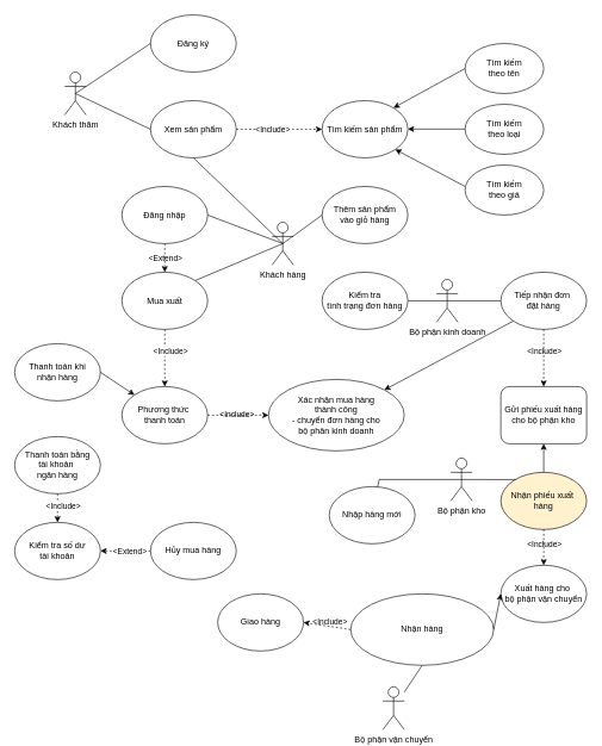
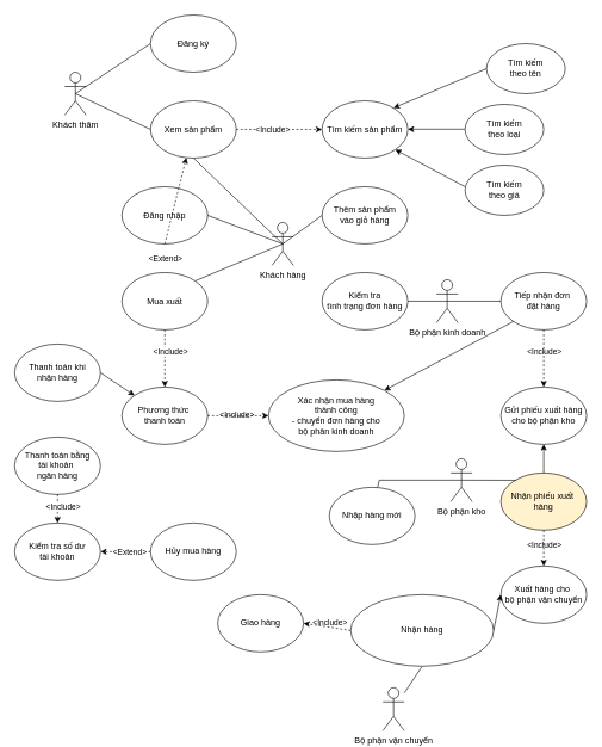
  <mxCell id="0" />
  <mxCell id="1" parent="0" />
  <mxCell id="2" value="Khách thăm&lt;br&gt;" style="shape=umlActor;verticalLabelPosition=bottom;verticalAlign=top;html=1;outlineConnect=0;overflow=visible;" parent="1" vertex="1"><mxGeometry x="90" y="100" width="30" height="60" as="geometry" /></mxCell>
  <mxCell id="3" value="" style="endArrow=none;html=1;rounded=0;exitX=0.5;exitY=0.5;exitDx=0;exitDy=0;exitPerimeter=0;" parent="1" source="2" edge="1"><mxGeometry width="50" height="50" relative="1" as="geometry"><mxPoint x="160" y="120" as="sourcePoint" /><mxPoint x="210" y="60" as="targetPoint" /></mxGeometry></mxCell>
  <mxCell id="4" value="Xem sản phẩm" style="ellipse;whiteSpace=wrap;html=1;" parent="1" vertex="1"><mxGeometry x="210" y="140" width="120" height="80" as="geometry" /></mxCell>
  <mxCell id="5" value="" style="endArrow=none;html=1;rounded=0;exitX=0.5;exitY=0.5;exitDx=0;exitDy=0;exitPerimeter=0;" parent="1" source="2" edge="1"><mxGeometry width="50" height="50" relative="1" as="geometry"><mxPoint x="110" y="130" as="sourcePoint" /><mxPoint x="210" y="180" as="targetPoint" /></mxGeometry></mxCell>
  <mxCell id="6" value="Đăng ký" style="ellipse;whiteSpace=wrap;html=1;" parent="1" vertex="1"><mxGeometry x="210" y="20" width="120" height="80" as="geometry" /></mxCell>
  <mxCell id="7" value="" style="endArrow=classic;html=1;rounded=0;exitX=1;exitY=0.5;exitDx=0;exitDy=0;dashed=1;" parent="1" source="4" edge="1"><mxGeometry width="50" height="50" relative="1" as="geometry"><mxPoint x="350" y="190" as="sourcePoint" /><mxPoint x="450" y="180" as="targetPoint" /></mxGeometry></mxCell>
  <mxCell id="8" value="&amp;lt;Include&amp;gt;" style="edgeLabel;html=1;align=center;verticalAlign=middle;resizable=0;points=[];" parent="7" vertex="1" connectable="0"><mxGeometry x="-0.267" y="1" relative="1" as="geometry"><mxPoint x="6" y="1" as="offset" /></mxGeometry></mxCell>
  <mxCell id="9" value="Tìm kiếm sản phẩm" style="ellipse;whiteSpace=wrap;html=1;" parent="1" vertex="1"><mxGeometry x="450" y="140" width="120" height="80" as="geometry" /></mxCell>
  <mxCell id="10" value="Khách hàng&lt;br&gt;" style="shape=umlActor;verticalLabelPosition=bottom;verticalAlign=top;html=1;outlineConnect=0;overflow=visible;" parent="1" vertex="1"><mxGeometry x="380" y="310" width="30" height="60" as="geometry" /></mxCell>
  <mxCell id="11" value="" style="endArrow=classic;html=1;rounded=0;dashed=1;entryX=1;entryY=0.5;entryDx=0;entryDy=0;exitX=0;exitY=0.5;exitDx=0;exitDy=0;" parent="1" source="41" target="40" edge="1"><mxGeometry width="50" height="50" relative="1" as="geometry"><mxPoint x="447.57" y="620" as="sourcePoint" /><mxPoint x="349.996" y="671.716" as="targetPoint" /></mxGeometry></mxCell>
  <mxCell id="12" value="" style="endArrow=classic;html=1;rounded=0;exitX=1;exitY=0.5;exitDx=0;exitDy=0;entryX=1;entryY=1;entryDx=0;entryDy=0;" parent="1" target="9" edge="1"><mxGeometry width="50" height="50" relative="1" as="geometry"><mxPoint x="650" y="260" as="sourcePoint" /><mxPoint x="590" y="250" as="targetPoint" /></mxGeometry></mxCell>
  <mxCell id="13" value="&amp;lt;Extend&amp;gt;" style="edgeLabel;html=1;align=center;verticalAlign=middle;resizable=0;points=[];" parent="12" vertex="1" connectable="0"><mxGeometry x="-0.467" y="-3" relative="1" as="geometry"><mxPoint x="-445" y="527" as="offset" /></mxGeometry></mxCell>
  <mxCell id="14" value="&amp;lt;Extend&amp;gt;" style="edgeLabel;html=1;align=center;verticalAlign=middle;resizable=0;points=[];" parent="12" vertex="1" connectable="0"><mxGeometry x="-0.467" y="-3" relative="1" as="geometry"><mxPoint x="-395" y="116" as="offset" /></mxGeometry></mxCell>
  <mxCell id="15" value="" style="endArrow=classic;html=1;rounded=0;" parent="1" edge="1"><mxGeometry width="50" height="50" relative="1" as="geometry"><mxPoint x="650" y="179.71" as="sourcePoint" /><mxPoint x="570" y="179.71" as="targetPoint" /></mxGeometry></mxCell>
- <mxCell id="16" value="Tìm kiếm &lt;br&gt;theo tên" style="ellipse;whiteSpace=wrap;html=1;" parent="1" vertex="1"><mxGeometry x="650" y="60" width="110" height="70" as="geometry" /></mxCell>
+ <mxCell id="16" value="Tìm kiếm &lt;br&gt;theo tên" style="ellipse;whiteSpace=wrap;html=1;" parent="1" vertex="1"><mxGeometry x="680" y="60" width="110" height="70" as="geometry" /></mxCell>
  <mxCell id="17" value="Tìm kiếm &lt;br&gt;theo loại" style="ellipse;whiteSpace=wrap;html=1;" parent="1" vertex="1"><mxGeometry x="650" y="145" width="110" height="70" as="geometry" /></mxCell>
  <mxCell id="18" value="Tìm kiếm&lt;br&gt;theo giá" style="ellipse;whiteSpace=wrap;html=1;" parent="1" vertex="1"><mxGeometry x="650" y="230" width="110" height="70" as="geometry" /></mxCell>
  <mxCell id="19" value="Đăng nhập" style="ellipse;whiteSpace=wrap;html=1;" parent="1" vertex="1"><mxGeometry x="170" y="260" width="120" height="80" as="geometry" /></mxCell>
  <mxCell id="20" value="" style="endArrow=none;html=1;rounded=0;exitX=0.5;exitY=0.5;exitDx=0;exitDy=0;exitPerimeter=0;entryX=1;entryY=0.5;entryDx=0;entryDy=0;" parent="1" source="10" target="19" edge="1"><mxGeometry width="50" height="50" relative="1" as="geometry"><mxPoint x="-20" y="380" as="sourcePoint" /><mxPoint x="140" y="340" as="targetPoint" /></mxGeometry></mxCell>
  <mxCell id="21" value="" style="endArrow=none;html=1;rounded=0;entryX=0.5;entryY=1;entryDx=0;entryDy=0;" parent="1" target="4" edge="1"><mxGeometry width="50" height="50" relative="1" as="geometry"><mxPoint x="395" y="340" as="sourcePoint" /><mxPoint x="460" y="260" as="targetPoint" /></mxGeometry></mxCell>
  <mxCell id="22" value="Thêm sản phẩm&lt;br&gt;vào giỏ hàng" style="ellipse;whiteSpace=wrap;html=1;" parent="1" vertex="1"><mxGeometry x="450" y="260" width="120" height="80" as="geometry" /></mxCell>
  <mxCell id="23" value="" style="endArrow=none;html=1;rounded=0;exitX=0.5;exitY=0.5;exitDx=0;exitDy=0;exitPerimeter=0;entryX=0;entryY=0.5;entryDx=0;entryDy=0;" parent="1" source="10" target="22" edge="1"><mxGeometry width="50" height="50" relative="1" as="geometry"><mxPoint x="450" y="380" as="sourcePoint" /><mxPoint x="500" y="330" as="targetPoint" /></mxGeometry></mxCell>
  <mxCell id="24" value="" style="endArrow=none;html=1;rounded=0;entryX=0.5;entryY=0.5;entryDx=0;entryDy=0;entryPerimeter=0;exitX=1;exitY=0;exitDx=0;exitDy=0;" parent="1" source="25" target="10" edge="1"><mxGeometry width="50" height="50" relative="1" as="geometry"><mxPoint x="300" y="400" as="sourcePoint" /><mxPoint x="360" y="370" as="targetPoint" /></mxGeometry></mxCell>
  <mxCell id="25" value="Mua xuất" style="ellipse;whiteSpace=wrap;html=1;" parent="1" vertex="1"><mxGeometry x="170" y="380" width="120" height="80" as="geometry" /></mxCell>
- <mxCell id="26" value="" style="endArrow=classic;html=1;rounded=0;dashed=1;exitX=0.5;exitY=1;exitDx=0;exitDy=0;entryX=0.5;entryY=0;entryDx=0;entryDy=0;" parent="1" source="19" target="25" edge="1"><mxGeometry width="50" height="50" relative="1" as="geometry"><mxPoint x="270" y="540" as="sourcePoint" /><mxPoint x="180" y="350" as="targetPoint" /></mxGeometry></mxCell>
+ <mxCell id="26" value="" style="endArrow=classic;html=1;rounded=0;dashed=1;exitX=0.5;exitY=1;exitDx=0;exitDy=0;" parent="1" source="19" target="4" edge="1"><mxGeometry width="50" height="50" relative="1" as="geometry"><mxPoint x="270" y="540" as="sourcePoint" /><mxPoint x="180" y="350" as="targetPoint" /></mxGeometry></mxCell>
  <mxCell id="27" value="" style="endArrow=classic;html=1;rounded=0;exitX=0.5;exitY=1;exitDx=0;exitDy=0;dashed=1;" parent="1" source="25" edge="1"><mxGeometry width="50" height="50" relative="1" as="geometry"><mxPoint x="250" y="480" as="sourcePoint" /><mxPoint x="230" y="540" as="targetPoint" /></mxGeometry></mxCell>
  <mxCell id="28" value="&amp;lt;Include&amp;gt;" style="edgeLabel;html=1;align=center;verticalAlign=middle;resizable=0;points=[];" parent="27" vertex="1" connectable="0"><mxGeometry x="-0.267" y="1" relative="1" as="geometry"><mxPoint x="6" y="1" as="offset" /></mxGeometry></mxCell>
  <mxCell id="29" value="&amp;lt;Include&amp;gt;" style="edgeLabel;html=1;align=center;verticalAlign=middle;resizable=0;points=[];" parent="27" vertex="1" connectable="0"><mxGeometry x="-0.267" y="1" relative="1" as="geometry"><mxPoint x="99" y="90" as="offset" /></mxGeometry></mxCell>
  <mxCell id="30" value="&amp;lt;Include&amp;gt;" style="edgeLabel;html=1;align=center;verticalAlign=middle;resizable=0;points=[];" parent="27" vertex="1" connectable="0"><mxGeometry x="-0.267" y="1" relative="1" as="geometry"><mxPoint x="529" y="1" as="offset" /></mxGeometry></mxCell>
  <mxCell id="31" value="&amp;lt;Include&amp;gt;" style="edgeLabel;html=1;align=center;verticalAlign=middle;resizable=0;points=[];" parent="27" vertex="1" connectable="0"><mxGeometry x="-0.267" y="1" relative="1" as="geometry"><mxPoint x="529" y="271" as="offset" /></mxGeometry></mxCell>
  <mxCell id="32" value="&amp;lt;Include&amp;gt;" style="edgeLabel;html=1;align=center;verticalAlign=middle;resizable=0;points=[];" parent="27" vertex="1" connectable="0"><mxGeometry x="-0.267" y="1" relative="1" as="geometry"><mxPoint x="229" y="380" as="offset" /></mxGeometry></mxCell>
  <mxCell id="33" value="Phương thức&amp;nbsp;&lt;br&gt;thanh toán" style="ellipse;whiteSpace=wrap;html=1;" parent="1" vertex="1"><mxGeometry x="170" y="540" width="120" height="80" as="geometry" /></mxCell>
  <mxCell id="34" value="Thanh toán bằng&lt;br&gt;tài khoản&amp;nbsp;&lt;br&gt;ngân hàng" style="ellipse;whiteSpace=wrap;html=1;" parent="1" vertex="1"><mxGeometry x="20" y="610" width="120" height="80" as="geometry" /></mxCell>
  <mxCell id="35" value="Thanh toán khi&lt;br&gt;nhận hàng" style="ellipse;whiteSpace=wrap;html=1;" parent="1" vertex="1"><mxGeometry x="20" y="480" width="120" height="80" as="geometry" /></mxCell>
  <mxCell id="36" value="" style="endArrow=classic;html=1;rounded=0;entryX=0;entryY=0;entryDx=0;entryDy=0;exitX=1;exitY=0.5;exitDx=0;exitDy=0;" parent="1" source="35" target="33" edge="1"><mxGeometry width="50" height="50" relative="1" as="geometry"><mxPoint x="270" y="640" as="sourcePoint" /><mxPoint x="320" y="590" as="targetPoint" /></mxGeometry></mxCell>
  <mxCell id="37" value="" style="endArrow=classic;html=1;rounded=0;exitX=1;exitY=0.5;exitDx=0;exitDy=0;dashed=1;entryX=0;entryY=0.5;entryDx=0;entryDy=0;" parent="1" source="33" target="43" edge="1"><mxGeometry width="50" height="50" relative="1" as="geometry"><mxPoint x="260" y="610" as="sourcePoint" /><mxPoint x="370" y="580" as="targetPoint" /></mxGeometry></mxCell>
  <mxCell id="38" value="" style="endArrow=classic;html=1;rounded=0;exitX=0.5;exitY=1;exitDx=0;exitDy=0;dashed=1;entryX=0.5;entryY=0;entryDx=0;entryDy=0;" parent="1" source="34" target="40" edge="1"><mxGeometry width="50" height="50" relative="1" as="geometry"><mxPoint x="83" y="700" as="sourcePoint" /><mxPoint x="80" y="780" as="targetPoint" /></mxGeometry></mxCell>
  <mxCell id="39" value="&amp;lt;Include&amp;gt;" style="edgeLabel;html=1;align=center;verticalAlign=middle;resizable=0;points=[];" parent="38" vertex="1" connectable="0"><mxGeometry x="-0.267" y="1" relative="1" as="geometry"><mxPoint x="6" y="1" as="offset" /></mxGeometry></mxCell>
  <mxCell id="40" value="Kiểm tra số dư&lt;br&gt;tài khoản" style="ellipse;whiteSpace=wrap;html=1;" parent="1" vertex="1"><mxGeometry x="20" y="730" width="120" height="80" as="geometry" /></mxCell>
  <mxCell id="41" value="Hủy mua hàng" style="ellipse;whiteSpace=wrap;html=1;" parent="1" vertex="1"><mxGeometry x="210" y="730" width="120" height="80" as="geometry" /></mxCell>
  <mxCell id="42" value="" style="endArrow=classic;html=1;rounded=0;entryX=0.833;entryY=0.125;entryDx=0;entryDy=0;entryPerimeter=0;exitX=0;exitY=0.5;exitDx=0;exitDy=0;" parent="1" source="16" target="9" edge="1"><mxGeometry width="50" height="50" relative="1" as="geometry"><mxPoint x="640" y="130" as="sourcePoint" /><mxPoint x="560" y="130" as="targetPoint" /></mxGeometry></mxCell>
  <mxCell id="43" value="Xác nhận mua hàng&lt;br&gt;thành công&lt;br&gt;- chuyển đơn hàng cho&lt;br&gt;bộ phân kinh doanh" style="ellipse;whiteSpace=wrap;html=1;" parent="1" vertex="1"><mxGeometry x="375" y="530" width="190" height="100" as="geometry" /></mxCell>
  <mxCell id="44" value="Bộ phận kinh doanh" style="shape=umlActor;verticalLabelPosition=bottom;verticalAlign=top;html=1;outlineConnect=0;overflow=visible;" parent="1" vertex="1"><mxGeometry x="610" y="390" width="30" height="60" as="geometry" /></mxCell>
  <mxCell id="45" value="" style="endArrow=none;html=1;rounded=0;entryX=0.5;entryY=0.5;entryDx=0;entryDy=0;entryPerimeter=0;" parent="1" target="44" edge="1"><mxGeometry width="50" height="50" relative="1" as="geometry"><mxPoint x="700" y="420" as="sourcePoint" /><mxPoint x="710" y="385" as="targetPoint" /></mxGeometry></mxCell>
  <mxCell id="46" value="Tiếp nhận đơn&amp;nbsp;&lt;br&gt;đặt hàng" style="ellipse;whiteSpace=wrap;html=1;" parent="1" vertex="1"><mxGeometry x="700" y="380" width="120" height="80" as="geometry" /></mxCell>
  <mxCell id="47" value="" style="endArrow=classic;html=1;rounded=0;exitX=0.5;exitY=1;exitDx=0;exitDy=0;dashed=1;entryX=0.5;entryY=0;entryDx=0;entryDy=0;" parent="1" source="46" target="48" edge="1"><mxGeometry width="50" height="50" relative="1" as="geometry"><mxPoint x="700" y="610.86" as="sourcePoint" /><mxPoint x="760" y="611" as="targetPoint" /></mxGeometry></mxCell>
- <mxCell id="48" value="Gửi phiếu xuất hàng cho bộ phận kho" style="whiteSpace=wrap;html=1;rounded=1;" parent="1" vertex="1"><mxGeometry x="700" y="540" width="120" height="80" as="geometry" /></mxCell>
+ <mxCell id="48" value="Gửi phiếu xuất hàng cho bộ phận kho" style="ellipse;whiteSpace=wrap;html=1;" parent="1" vertex="1"><mxGeometry x="700" y="540" width="120" height="80" as="geometry" /></mxCell>
  <mxCell id="49" value="Bộ phận kho" style="shape=umlActor;verticalLabelPosition=bottom;verticalAlign=top;html=1;outlineConnect=0;overflow=visible;" parent="1" vertex="1"><mxGeometry x="630" y="640" width="30" height="60" as="geometry" /></mxCell>
  <mxCell id="50" value="" style="endArrow=none;html=1;rounded=0;entryX=0.5;entryY=0.5;entryDx=0;entryDy=0;entryPerimeter=0;exitX=0.561;exitY=0.025;exitDx=0;exitDy=0;exitPerimeter=0;" parent="1" source="51" target="49" edge="1"><mxGeometry width="50" height="50" relative="1" as="geometry"><mxPoint x="610" y="670" as="sourcePoint" /><mxPoint x="590" y="640" as="targetPoint" /><Array as="points"><mxPoint x="530" y="670" /></Array></mxGeometry></mxCell>
  <mxCell id="51" value="Nhập hàng mới" style="ellipse;whiteSpace=wrap;html=1;" parent="1" vertex="1"><mxGeometry x="460" y="680" width="120" height="80" as="geometry" /></mxCell>
  <mxCell id="52" value="" style="endArrow=none;html=1;rounded=0;entryX=0.5;entryY=0.5;entryDx=0;entryDy=0;entryPerimeter=0;exitX=0.831;exitY=0.129;exitDx=0;exitDy=0;exitPerimeter=0;" parent="1" source="53" target="49" edge="1"><mxGeometry width="50" height="50" relative="1" as="geometry"><mxPoint x="675" y="760" as="sourcePoint" /><mxPoint x="680" y="730" as="targetPoint" /></mxGeometry></mxCell>
  <mxCell id="53" value="Nhận phiếu xuất&amp;nbsp;&lt;br&gt;hàng" style="ellipse;whiteSpace=wrap;html=1;fillColor=#fff2cc;" parent="1" vertex="1"><mxGeometry x="700" y="660" width="120" height="80" as="geometry" /></mxCell>
  <mxCell id="54" value="Xuất hàng cho&amp;nbsp;&lt;br&gt;bộ phận vận chuyển" style="ellipse;whiteSpace=wrap;html=1;" parent="1" vertex="1"><mxGeometry x="700" y="790" width="120" height="80" as="geometry" /></mxCell>
  <mxCell id="55" value="" style="endArrow=classic;html=1;rounded=0;entryX=0.5;entryY=0;entryDx=0;entryDy=0;exitX=0.5;exitY=1;exitDx=0;exitDy=0;dashed=1;" parent="1" source="53" target="54" edge="1"><mxGeometry width="50" height="50" relative="1" as="geometry"><mxPoint x="600" y="830" as="sourcePoint" /><mxPoint x="650" y="780" as="targetPoint" /></mxGeometry></mxCell>
  <mxCell id="56" value="" style="endArrow=none;html=1;rounded=0;entryX=0.5;entryY=0.5;entryDx=0;entryDy=0;entryPerimeter=0;exitX=1;exitY=0.5;exitDx=0;exitDy=0;" parent="1" source="57" target="44" edge="1"><mxGeometry width="50" height="50" relative="1" as="geometry"><mxPoint x="530" y="420" as="sourcePoint" /><mxPoint x="570" y="400" as="targetPoint" /></mxGeometry></mxCell>
  <mxCell id="57" value="Kiểm tra&lt;br&gt;tình trạng đơn hàng" style="ellipse;whiteSpace=wrap;html=1;" parent="1" vertex="1"><mxGeometry x="450" y="380" width="120" height="80" as="geometry" /></mxCell>
  <mxCell id="58" value="Bộ phận vận chuyển" style="shape=umlActor;verticalLabelPosition=bottom;verticalAlign=top;html=1;outlineConnect=0;overflow=visible;" parent="1" vertex="1"><mxGeometry x="535" y="960" width="30" height="60" as="geometry" /></mxCell>
  <mxCell id="59" value="" style="endArrow=none;html=1;rounded=0;exitX=0.5;exitY=1;exitDx=0;exitDy=0;" parent="1" source="60" target="58" edge="1"><mxGeometry width="50" height="50" relative="1" as="geometry"><mxPoint x="610" y="870" as="sourcePoint" /><mxPoint x="590" y="850" as="targetPoint" /></mxGeometry></mxCell>
  <mxCell id="60" value="Nhận hàng" style="ellipse;whiteSpace=wrap;html=1;" parent="1" vertex="1"><mxGeometry x="490" y="830" width="200" height="100" as="geometry" /></mxCell>
  <mxCell id="61" value="Giao hàng" style="ellipse;whiteSpace=wrap;html=1;" parent="1" vertex="1"><mxGeometry x="304" y="830" width="120" height="80" as="geometry" /></mxCell>
  <mxCell id="62" value="" style="endArrow=classic;html=1;rounded=0;entryX=1;entryY=0.5;entryDx=0;entryDy=0;exitX=0;exitY=0.5;exitDx=0;exitDy=0;dashed=1;" parent="1" source="60" target="61" edge="1"><mxGeometry width="50" height="50" relative="1" as="geometry"><mxPoint x="540" y="900" as="sourcePoint" /><mxPoint x="590" y="850" as="targetPoint" /></mxGeometry></mxCell>
  <mxCell id="63" value="" style="endArrow=classic;html=1;rounded=0;entryX=1;entryY=0;entryDx=0;entryDy=0;exitX=0;exitY=1;exitDx=0;exitDy=0;" edge="1" parent="1" source="46" target="43"><mxGeometry width="50" height="50" relative="1" as="geometry"><mxPoint x="520" y="460" as="sourcePoint" /><mxPoint x="570" y="410" as="targetPoint" /></mxGeometry></mxCell>
  <mxCell id="64" value="" style="endArrow=classic;html=1;rounded=0;entryX=0.5;entryY=1;entryDx=0;entryDy=0;exitX=0.5;exitY=0;exitDx=0;exitDy=0;" edge="1" parent="1" source="53" target="48"><mxGeometry width="50" height="50" relative="1" as="geometry"><mxPoint x="520" y="660" as="sourcePoint" /><mxPoint x="570" y="610" as="targetPoint" /></mxGeometry></mxCell>
  <mxCell id="65" value="" style="endArrow=classic;html=1;rounded=0;entryX=0;entryY=0.5;entryDx=0;entryDy=0;exitX=1;exitY=0.5;exitDx=0;exitDy=0;" edge="1" parent="1" source="60" target="54"><mxGeometry width="50" height="50" relative="1" as="geometry"><mxPoint x="600" y="850" as="sourcePoint" /><mxPoint x="570" y="810" as="targetPoint" /></mxGeometry></mxCell>
